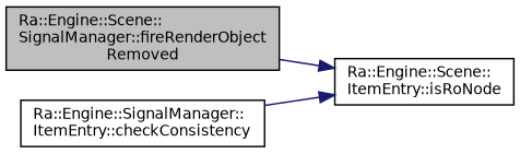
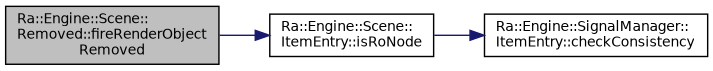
  digraph {
    rankdir=LR
    node [color=black fillcolor=white fontname=Helvetica fontsize=10 shape=record style=filled]
    edge [color=midnightblue fontname=Helvetica fontsize=10 labelfontname=Helvetica labelfontsize=10 style=solid]
-   n1 [fillcolor=grey75 fontcolor=black height=0.2 label="Ra::Engine::Scene::\lSignalManager::fireRenderObject\lRemoved" width=0.4]
+   n1 [fillcolor=grey75 fontcolor=black height=0.2 label="Ra::Engine::Scene::\lRemoved::fireRenderObject\lRemoved" width=0.4]
    n2 [height=0.2 label="Ra::Engine::Scene::\lItemEntry::isRoNode" width=0.4]
    n3 [height=0.2 label="Ra::Engine::SignalManager::\lItemEntry::checkConsistency" width=0.4]
    n1 -> n2
-   n3 -> n2
+   n2 -> n3
  }
